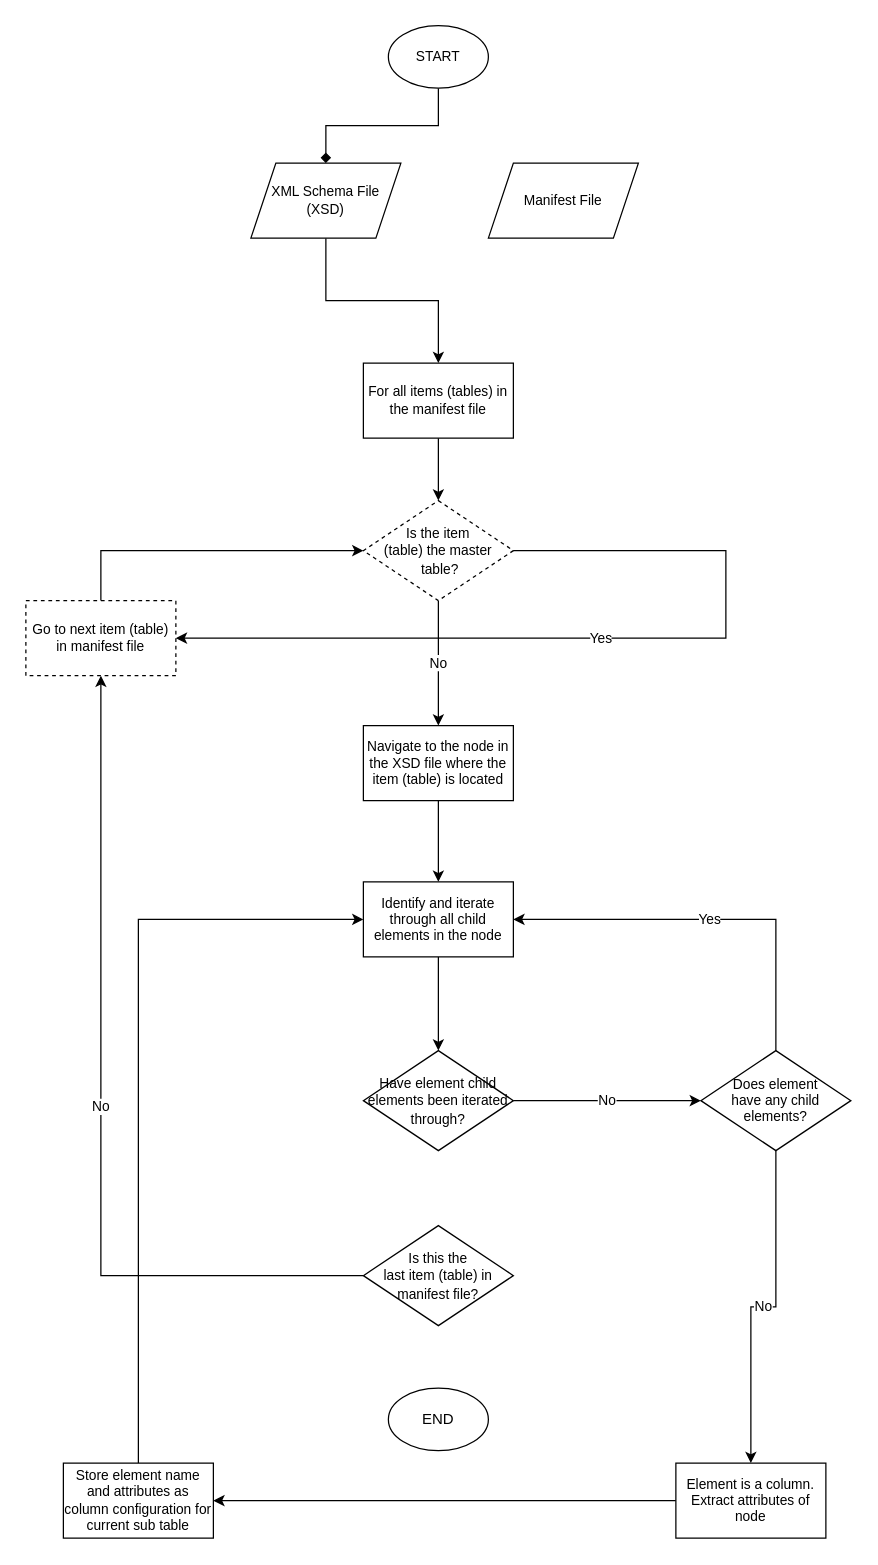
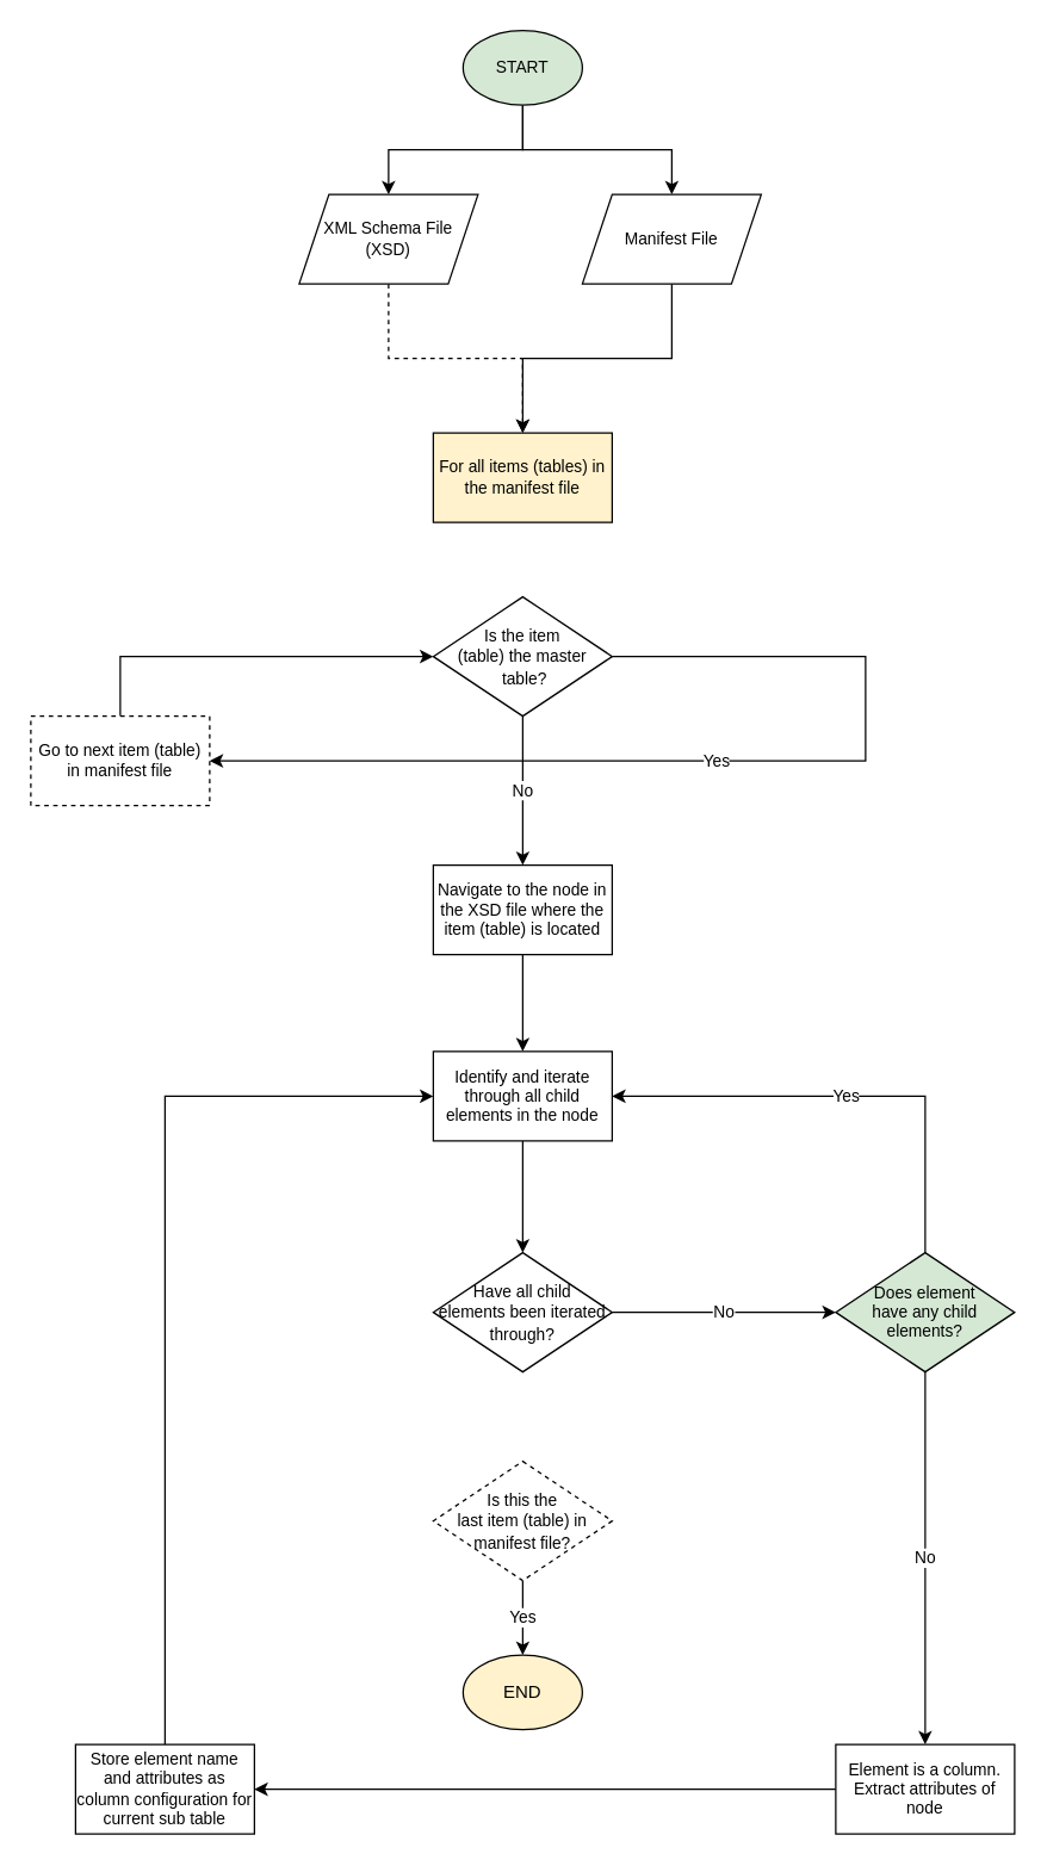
  <mxCell id="0" />
  <mxCell id="1" parent="0" />
- <mxCell id="2" style="edgeStyle=orthogonalEdgeStyle;rounded=0;orthogonalLoop=1;jettySize=auto;html=1;fontSize=11;endArrow=diamond;" parent="1" source="4" target="6" edge="1"><mxGeometry relative="1" as="geometry" /></mxCell>
- <mxCell id="4" value="START" style="ellipse;whiteSpace=wrap;html=1;fontSize=11;" parent="1" vertex="1"><mxGeometry x="310" y="20" width="80" height="50" as="geometry" /></mxCell>
- <mxCell id="5" style="edgeStyle=orthogonalEdgeStyle;rounded=0;orthogonalLoop=1;jettySize=auto;html=1;fontSize=11;" parent="1" source="6" target="10" edge="1"><mxGeometry relative="1" as="geometry" /></mxCell>
+ <mxCell id="2" style="edgeStyle=orthogonalEdgeStyle;rounded=0;orthogonalLoop=1;jettySize=auto;html=1;fontSize=11;" parent="1" source="4" target="6" edge="1"><mxGeometry relative="1" as="geometry" /></mxCell>
+ <mxCell id="3" style="edgeStyle=orthogonalEdgeStyle;rounded=0;orthogonalLoop=1;jettySize=auto;html=1;fontSize=11;" parent="1" source="4" target="8" edge="1"><mxGeometry relative="1" as="geometry" /></mxCell>
+ <mxCell id="4" value="START" style="ellipse;whiteSpace=wrap;html=1;fontSize=11;fillColor=#d5e8d4;" parent="1" vertex="1"><mxGeometry x="310" y="20" width="80" height="50" as="geometry" /></mxCell>
+ <mxCell id="5" style="edgeStyle=orthogonalEdgeStyle;rounded=0;orthogonalLoop=1;jettySize=auto;html=1;fontSize=11;dashed=1;" parent="1" source="6" target="10" edge="1"><mxGeometry relative="1" as="geometry" /></mxCell>
  <mxCell id="6" value="XML Schema File&lt;br style=&quot;font-size: 11px;&quot;&gt;(XSD)" style="shape=parallelogram;perimeter=parallelogramPerimeter;whiteSpace=wrap;html=1;fixedSize=1;fontSize=11;" parent="1" vertex="1"><mxGeometry x="200" y="130" width="120" height="60" as="geometry" /></mxCell>
+ <mxCell id="7" style="edgeStyle=orthogonalEdgeStyle;rounded=0;orthogonalLoop=1;jettySize=auto;html=1;entryX=0.5;entryY=0;entryDx=0;entryDy=0;fontSize=11;" parent="1" source="8" target="10" edge="1"><mxGeometry relative="1" as="geometry" /></mxCell>
  <mxCell id="8" value="Manifest File" style="shape=parallelogram;perimeter=parallelogramPerimeter;whiteSpace=wrap;html=1;fixedSize=1;fontSize=11;" parent="1" vertex="1"><mxGeometry x="390" y="130" width="120" height="60" as="geometry" /></mxCell>
- <mxCell id="9" style="edgeStyle=orthogonalEdgeStyle;rounded=0;orthogonalLoop=1;jettySize=auto;html=1;entryX=0.5;entryY=0;entryDx=0;entryDy=0;" edge="1" parent="1" source="10" target="33"><mxGeometry relative="1" as="geometry" /></mxCell>
- <mxCell id="10" value="For all items (tables) in the manifest file" style="rounded=0;whiteSpace=wrap;html=1;fontSize=11;" parent="1" vertex="1"><mxGeometry x="290" y="290" width="120" height="60" as="geometry" /></mxCell>
+ <mxCell id="10" value="For all items (tables) in the manifest file" style="rounded=0;whiteSpace=wrap;html=1;fontSize=11;fillColor=#fff2cc;" parent="1" vertex="1"><mxGeometry x="290" y="290" width="120" height="60" as="geometry" /></mxCell>
  <mxCell id="11" style="edgeStyle=orthogonalEdgeStyle;rounded=0;orthogonalLoop=1;jettySize=auto;html=1;entryX=0.5;entryY=0;entryDx=0;entryDy=0;fontSize=11;" parent="1" source="26" target="13" edge="1"><mxGeometry relative="1" as="geometry"><mxPoint x="350" y="764.5" as="sourcePoint" /></mxGeometry></mxCell>
  <mxCell id="12" style="edgeStyle=orthogonalEdgeStyle;rounded=0;orthogonalLoop=1;jettySize=auto;html=1;fontSize=11;" parent="1" source="13" target="16" edge="1"><mxGeometry relative="1" as="geometry" /></mxCell>
  <mxCell id="13" value="Identify and iterate through all child elements in the node" style="rounded=0;whiteSpace=wrap;html=1;fontSize=11;" parent="1" vertex="1"><mxGeometry x="290" y="705" width="120" height="60" as="geometry" /></mxCell>
  <mxCell id="14" value="No" style="edgeStyle=orthogonalEdgeStyle;rounded=0;orthogonalLoop=1;jettySize=auto;html=1;entryX=0;entryY=0.5;entryDx=0;entryDy=0;fontSize=11;" parent="1" source="16" target="24" edge="1"><mxGeometry relative="1" as="geometry" /></mxCell>
- <mxCell id="16" value="&lt;font style=&quot;font-size: 11px&quot;&gt;Have element child &lt;br&gt;elements been iterated &lt;br&gt;through?&lt;/font&gt;" style="rhombus;whiteSpace=wrap;html=1;" parent="1" vertex="1"><mxGeometry x="290" y="840" width="120" height="80" as="geometry" /></mxCell>
+ <mxCell id="15" value="Yes" style="edgeStyle=orthogonalEdgeStyle;rounded=0;orthogonalLoop=1;jettySize=auto;html=1;entryX=0.5;entryY=0;entryDx=0;entryDy=0;fontSize=11;" parent="1" source="27" target="21" edge="1"><mxGeometry relative="1" as="geometry" /></mxCell>
+ <mxCell id="16" value="&lt;font style=&quot;font-size: 11px&quot;&gt;Have all child &lt;br&gt;elements been iterated &lt;br&gt;through?&lt;/font&gt;" style="rhombus;whiteSpace=wrap;html=1;" parent="1" vertex="1"><mxGeometry x="290" y="840" width="120" height="80" as="geometry" /></mxCell>
  <mxCell id="17" style="edgeStyle=orthogonalEdgeStyle;rounded=0;orthogonalLoop=1;jettySize=auto;html=1;fontSize=11;" parent="1" source="18" target="20" edge="1"><mxGeometry relative="1" as="geometry" /></mxCell>
- <mxCell id="18" value="Element is a column. Extract attributes of node" style="rounded=0;whiteSpace=wrap;html=1;fontSize=11;" parent="1" vertex="1"><mxGeometry x="540" y="1170" width="120" height="60" as="geometry" /></mxCell>
+ <mxCell id="18" value="Element is a column. Extract attributes of node" style="rounded=0;whiteSpace=wrap;html=1;fontSize=11;" parent="1" vertex="1"><mxGeometry x="560" y="1170" width="120" height="60" as="geometry" /></mxCell>
  <mxCell id="19" style="edgeStyle=orthogonalEdgeStyle;rounded=0;orthogonalLoop=1;jettySize=auto;html=1;entryX=0;entryY=0.5;entryDx=0;entryDy=0;fontSize=11;" parent="1" source="20" target="13" edge="1"><mxGeometry relative="1" as="geometry"><Array as="points"><mxPoint x="110" y="735" /></Array></mxGeometry></mxCell>
  <mxCell id="20" value="Store element name and attributes as column configuration for current sub table" style="rounded=0;whiteSpace=wrap;html=1;fontSize=11;" parent="1" vertex="1"><mxGeometry x="50" y="1170" width="120" height="60" as="geometry" /></mxCell>
- <mxCell id="21" value="END" style="ellipse;whiteSpace=wrap;html=1;" parent="1" vertex="1"><mxGeometry x="310" y="1110" width="80" height="50" as="geometry" /></mxCell>
+ <mxCell id="21" value="END" style="ellipse;whiteSpace=wrap;html=1;fillColor=#fff2cc;" parent="1" vertex="1"><mxGeometry x="310" y="1110" width="80" height="50" as="geometry" /></mxCell>
  <mxCell id="22" value="No" style="edgeStyle=orthogonalEdgeStyle;rounded=0;orthogonalLoop=1;jettySize=auto;html=1;fontSize=11;" parent="1" source="24" target="18" edge="1"><mxGeometry relative="1" as="geometry" /></mxCell>
  <mxCell id="23" value="Yes" style="edgeStyle=orthogonalEdgeStyle;rounded=0;orthogonalLoop=1;jettySize=auto;html=1;entryX=1;entryY=0.5;entryDx=0;entryDy=0;" parent="1" source="24" target="13" edge="1"><mxGeometry relative="1" as="geometry"><mxPoint x="620" y="710" as="targetPoint" /><Array as="points"><mxPoint x="620" y="735" /></Array></mxGeometry></mxCell>
- <mxCell id="24" value="Does element &lt;br style=&quot;font-size: 11px;&quot;&gt;have any child elements?" style="rhombus;whiteSpace=wrap;html=1;fontSize=11;" parent="1" vertex="1"><mxGeometry x="560" y="840" width="120" height="80" as="geometry" /></mxCell>
+ <mxCell id="24" value="Does element &lt;br style=&quot;font-size: 11px;&quot;&gt;have any child elements?" style="rhombus;whiteSpace=wrap;html=1;fontSize=11;fillColor=#d5e8d4;" parent="1" vertex="1"><mxGeometry x="560" y="840" width="120" height="80" as="geometry" /></mxCell>
  <mxCell id="25" value="No" style="edgeStyle=orthogonalEdgeStyle;rounded=0;orthogonalLoop=1;jettySize=auto;html=1;entryX=0.5;entryY=1;entryDx=0;entryDy=0;" parent="1" edge="1"><mxGeometry relative="1" as="geometry"><mxPoint x="620" y="565" as="sourcePoint" /></mxGeometry></mxCell>
  <mxCell id="26" value="Navigate to the node in the XSD file where the item (table) is located" style="rounded=0;whiteSpace=wrap;html=1;fontSize=11;" vertex="1" parent="1"><mxGeometry x="290" y="580" width="120" height="60" as="geometry" /></mxCell>
- <mxCell id="27" value="&lt;span style=&quot;font-size: 11px&quot;&gt;Is this the &lt;br&gt;last item (table) in manifest file?&lt;/span&gt;" style="rhombus;whiteSpace=wrap;html=1;" vertex="1" parent="1"><mxGeometry x="290" y="980" width="120" height="80" as="geometry" /></mxCell>
+ <mxCell id="27" value="&lt;span style=&quot;font-size: 11px&quot;&gt;Is this the &lt;br&gt;last item (table) in manifest file?&lt;/span&gt;" style="rhombus;whiteSpace=wrap;html=1;dashed=1;" vertex="1" parent="1"><mxGeometry x="290" y="980" width="120" height="80" as="geometry" /></mxCell>
  <mxCell id="28" style="edgeStyle=orthogonalEdgeStyle;rounded=0;orthogonalLoop=1;jettySize=auto;html=1;entryX=0;entryY=0.5;entryDx=0;entryDy=0;" edge="1" parent="1" source="29" target="33"><mxGeometry relative="1" as="geometry"><Array as="points"><mxPoint x="80" y="440" /></Array></mxGeometry></mxCell>
  <mxCell id="29" value="Go to next item (table) in manifest file" style="rounded=0;whiteSpace=wrap;html=1;fontSize=11;dashed=1;" vertex="1" parent="1"><mxGeometry x="20" y="480" width="120" height="60" as="geometry" /></mxCell>
- <mxCell id="30" value="No" style="edgeStyle=orthogonalEdgeStyle;rounded=0;orthogonalLoop=1;jettySize=auto;html=1;" edge="1" parent="1" source="27" target="29"><mxGeometry relative="1" as="geometry"><mxPoint x="290" y="1020" as="sourcePoint" /><mxPoint x="80" y="690" as="targetPoint" /><Array as="points"><mxPoint x="80" y="1020" /></Array></mxGeometry></mxCell>
  <mxCell id="31" value="No" style="edgeStyle=orthogonalEdgeStyle;rounded=0;orthogonalLoop=1;jettySize=auto;html=1;" edge="1" parent="1" source="33" target="26"><mxGeometry relative="1" as="geometry" /></mxCell>
  <mxCell id="32" value="Yes" style="edgeStyle=orthogonalEdgeStyle;rounded=0;orthogonalLoop=1;jettySize=auto;html=1;exitX=1;exitY=0.5;exitDx=0;exitDy=0;entryX=1;entryY=0.5;entryDx=0;entryDy=0;" edge="1" parent="1" source="33" target="29"><mxGeometry relative="1" as="geometry"><Array as="points"><mxPoint x="580" y="440" /><mxPoint x="580" y="510" /></Array></mxGeometry></mxCell>
- <mxCell id="33" value="&lt;span style=&quot;font-size: 11px&quot;&gt;Is the item &lt;br&gt;(table) the master&lt;br&gt;&amp;nbsp;table?&lt;/span&gt;" style="rhombus;whiteSpace=wrap;html=1;dashed=1;" vertex="1" parent="1"><mxGeometry x="290" y="400" width="120" height="80" as="geometry" /></mxCell>
+ <mxCell id="33" value="&lt;span style=&quot;font-size: 11px&quot;&gt;Is the item &lt;br&gt;(table) the master&lt;br&gt;&amp;nbsp;table?&lt;/span&gt;" style="rhombus;whiteSpace=wrap;html=1;" vertex="1" parent="1"><mxGeometry x="290" y="400" width="120" height="80" as="geometry" /></mxCell>
